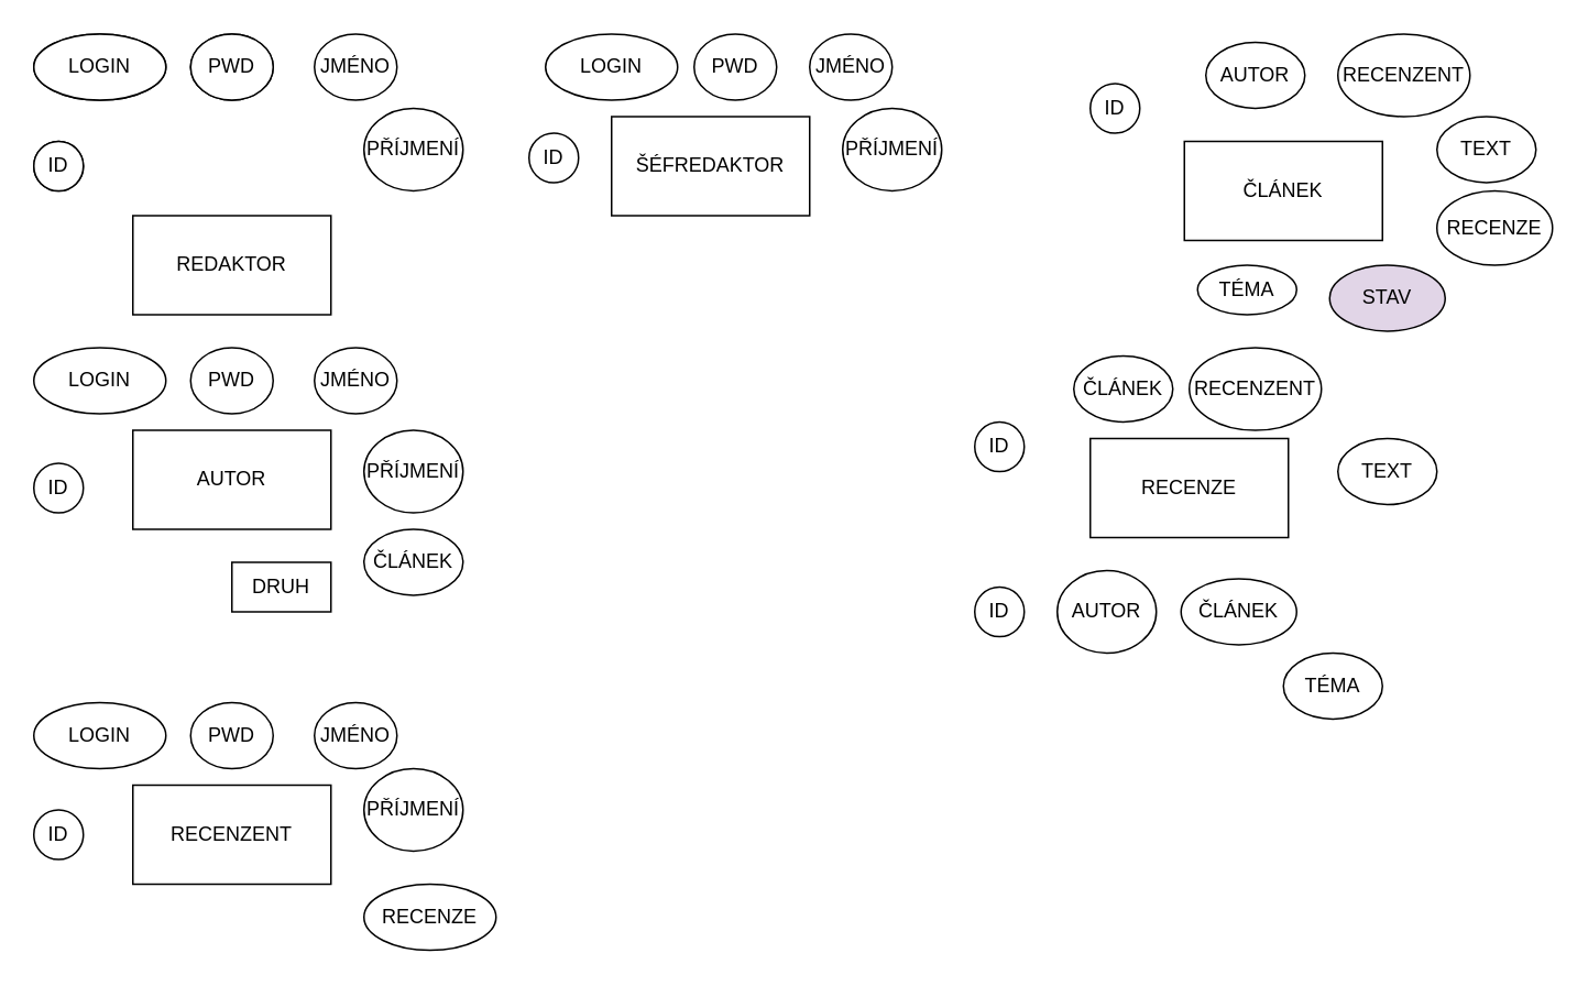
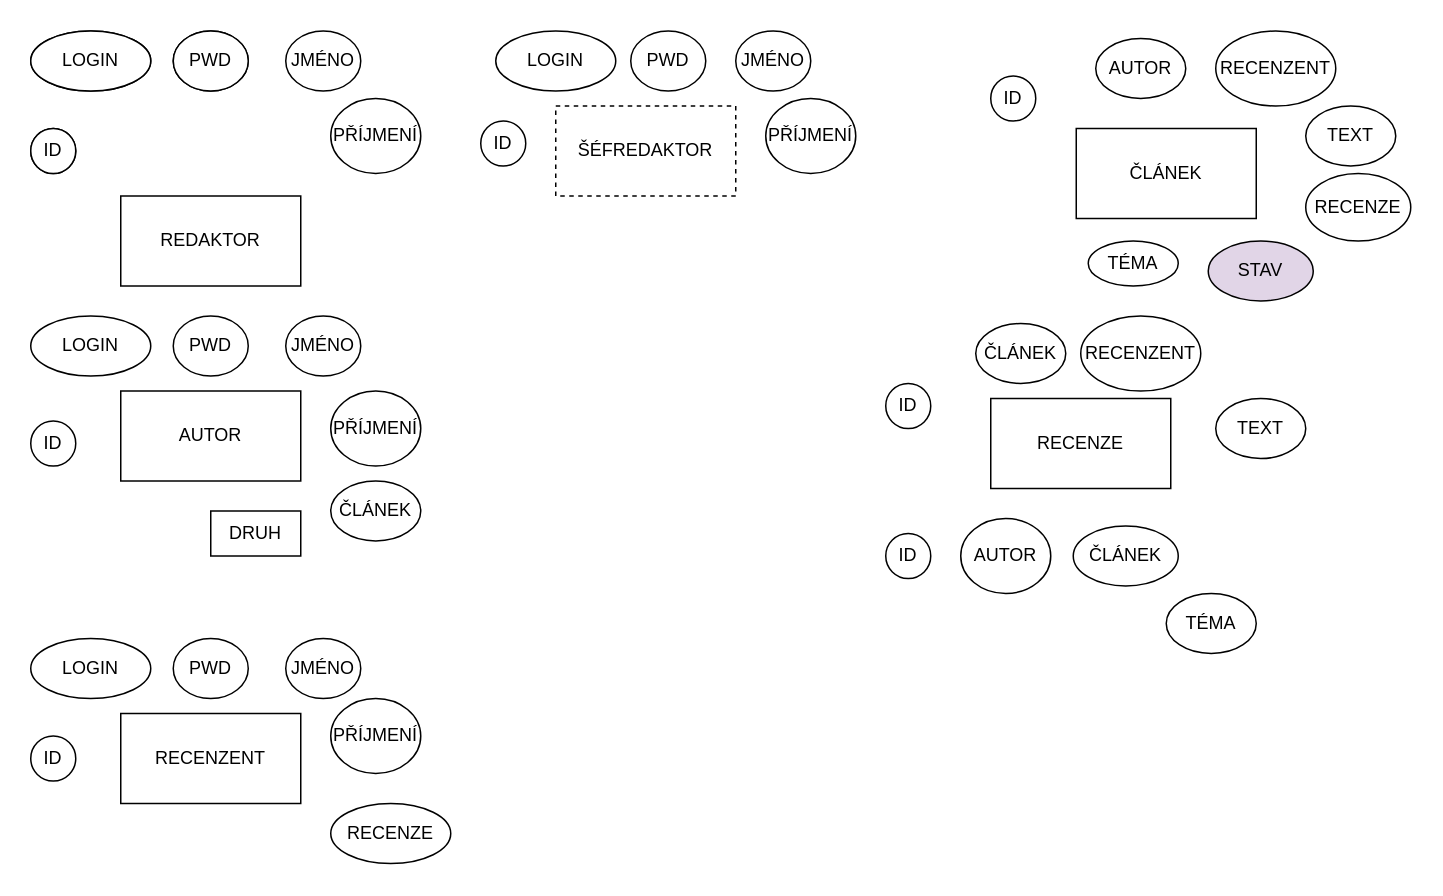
  <mxCell id="0" />
  <mxCell id="1" parent="0" />
  <mxCell id="2" value="REDAKTOR" style="rounded=0;whiteSpace=wrap;html=1;" parent="1" vertex="1"><mxGeometry x="80" y="130" width="120" height="60" as="geometry" /></mxCell>
  <mxCell id="3" value="&lt;div&gt;AUTOR&lt;/div&gt;" style="rounded=0;whiteSpace=wrap;html=1;" parent="1" vertex="1"><mxGeometry x="80" y="260" width="120" height="60" as="geometry" /></mxCell>
  <mxCell id="4" value="&lt;div&gt;RECENZENT&lt;/div&gt;" style="rounded=0;whiteSpace=wrap;html=1;" parent="1" vertex="1"><mxGeometry x="80" y="475" width="120" height="60" as="geometry" /></mxCell>
- <mxCell id="5" value="&lt;div&gt;ŠÉFREDAKTOR&lt;/div&gt;" style="rounded=0;whiteSpace=wrap;html=1;" parent="1" vertex="1"><mxGeometry x="370" y="70" width="120" height="60" as="geometry" /></mxCell>
+ <mxCell id="5" value="&lt;div&gt;ŠÉFREDAKTOR&lt;/div&gt;" style="rounded=0;whiteSpace=wrap;html=1;dashed=1;" parent="1" vertex="1"><mxGeometry x="370" y="70" width="120" height="60" as="geometry" /></mxCell>
  <mxCell id="6" value="ČLÁNEK" style="rounded=0;whiteSpace=wrap;html=1;" parent="1" vertex="1"><mxGeometry x="717" y="85" width="120" height="60" as="geometry" /></mxCell>
  <mxCell id="7" value="RECENZE" style="rounded=0;whiteSpace=wrap;html=1;" parent="1" vertex="1"><mxGeometry x="660" y="265" width="120" height="60" as="geometry" /></mxCell>
  <mxCell id="8" value="ID" style="ellipse;whiteSpace=wrap;html=1;" parent="1" vertex="1"><mxGeometry x="20" y="85" width="30" height="30" as="geometry" /></mxCell>
  <mxCell id="9" value="ID" style="ellipse;whiteSpace=wrap;html=1;" parent="1" vertex="1"><mxGeometry x="20" y="280" width="30" height="30" as="geometry" /></mxCell>
  <mxCell id="10" value="ID" style="ellipse;whiteSpace=wrap;html=1;" parent="1" vertex="1"><mxGeometry x="20" y="490" width="30" height="30" as="geometry" /></mxCell>
  <mxCell id="11" value="&lt;div&gt;LOGIN&lt;/div&gt;" style="ellipse;whiteSpace=wrap;html=1;" parent="1" vertex="1"><mxGeometry x="20" y="20" width="80" height="40" as="geometry" /></mxCell>
  <mxCell id="12" value="&lt;div&gt;LOGIN&lt;/div&gt;" style="ellipse;whiteSpace=wrap;html=1;" parent="1" vertex="1"><mxGeometry x="20" y="210" width="80" height="40" as="geometry" /></mxCell>
  <mxCell id="13" value="LOGIN" style="ellipse;whiteSpace=wrap;html=1;" parent="1" vertex="1"><mxGeometry x="20" y="425" width="80" height="40" as="geometry" /></mxCell>
  <mxCell id="14" value="PWD" style="ellipse;whiteSpace=wrap;html=1;" parent="1" vertex="1"><mxGeometry x="115" y="20" width="50" height="40" as="geometry" /></mxCell>
  <mxCell id="15" value="PWD" style="ellipse;whiteSpace=wrap;html=1;" parent="1" vertex="1"><mxGeometry x="115" y="210" width="50" height="40" as="geometry" /></mxCell>
  <mxCell id="16" value="PWD" style="ellipse;whiteSpace=wrap;html=1;" parent="1" vertex="1"><mxGeometry x="115" y="425" width="50" height="40" as="geometry" /></mxCell>
  <mxCell id="17" value="JMÉNO" style="ellipse;whiteSpace=wrap;html=1;" parent="1" vertex="1"><mxGeometry x="190" y="20" width="50" height="40" as="geometry" /></mxCell>
  <mxCell id="18" value="JMÉNO" style="ellipse;whiteSpace=wrap;html=1;" parent="1" vertex="1"><mxGeometry x="190" y="210" width="50" height="40" as="geometry" /></mxCell>
  <mxCell id="19" value="JMÉNO" style="ellipse;whiteSpace=wrap;html=1;" parent="1" vertex="1"><mxGeometry x="190" y="425" width="50" height="40" as="geometry" /></mxCell>
  <mxCell id="20" value="PŘÍJMENÍ" style="ellipse;whiteSpace=wrap;html=1;" parent="1" vertex="1"><mxGeometry x="220" y="65" width="60" height="50" as="geometry" /></mxCell>
  <mxCell id="21" value="PŘÍJMENÍ" style="ellipse;whiteSpace=wrap;html=1;" parent="1" vertex="1"><mxGeometry x="220" y="260" width="60" height="50" as="geometry" /></mxCell>
  <mxCell id="22" value="PŘÍJMENÍ" style="ellipse;whiteSpace=wrap;html=1;" parent="1" vertex="1"><mxGeometry x="220" y="465" width="60" height="50" as="geometry" /></mxCell>
  <mxCell id="23" value="&lt;div&gt;LOGIN&lt;/div&gt;" style="ellipse;whiteSpace=wrap;html=1;" parent="1" vertex="1"><mxGeometry x="20" y="20" width="80" height="40" as="geometry" /></mxCell>
  <mxCell id="24" value="ID" style="ellipse;whiteSpace=wrap;html=1;" parent="1" vertex="1"><mxGeometry x="20" y="85" width="30" height="30" as="geometry" /></mxCell>
  <mxCell id="25" value="PWD" style="ellipse;whiteSpace=wrap;html=1;" parent="1" vertex="1"><mxGeometry x="115" y="20" width="50" height="40" as="geometry" /></mxCell>
  <mxCell id="26" value="PŘÍJMENÍ" style="ellipse;whiteSpace=wrap;html=1;" parent="1" vertex="1"><mxGeometry x="510" y="65" width="60" height="50" as="geometry" /></mxCell>
  <mxCell id="27" value="&lt;div&gt;LOGIN&lt;/div&gt;" style="ellipse;whiteSpace=wrap;html=1;" parent="1" vertex="1"><mxGeometry x="330" y="20" width="80" height="40" as="geometry" /></mxCell>
  <mxCell id="28" value="ID" style="ellipse;whiteSpace=wrap;html=1;" parent="1" vertex="1"><mxGeometry x="320" y="80" width="30" height="30" as="geometry" /></mxCell>
  <mxCell id="29" value="PWD" style="ellipse;whiteSpace=wrap;html=1;" parent="1" vertex="1"><mxGeometry x="420" y="20" width="50" height="40" as="geometry" /></mxCell>
  <mxCell id="30" value="JMÉNO" style="ellipse;whiteSpace=wrap;html=1;" parent="1" vertex="1"><mxGeometry x="490" y="20" width="50" height="40" as="geometry" /></mxCell>
  <mxCell id="31" value="ČLÁNEK" style="ellipse;whiteSpace=wrap;html=1;" parent="1" vertex="1"><mxGeometry x="220" y="320" width="60" height="40" as="geometry" /></mxCell>
  <mxCell id="32" value="RECENZE" style="ellipse;whiteSpace=wrap;html=1;" parent="1" vertex="1"><mxGeometry x="220" y="535" width="80" height="40" as="geometry" /></mxCell>
  <mxCell id="33" value="ID" style="ellipse;whiteSpace=wrap;html=1;" parent="1" vertex="1"><mxGeometry x="660" y="50" width="30" height="30" as="geometry" /></mxCell>
  <mxCell id="34" value="ID" style="ellipse;whiteSpace=wrap;html=1;" parent="1" vertex="1"><mxGeometry x="590" y="255" width="30" height="30" as="geometry" /></mxCell>
  <mxCell id="35" value="ID" style="ellipse;whiteSpace=wrap;html=1;" parent="1" vertex="1"><mxGeometry x="590" y="355" width="30" height="30" as="geometry" /></mxCell>
  <mxCell id="36" value="AUTOR" style="ellipse;whiteSpace=wrap;html=1;" parent="1" vertex="1"><mxGeometry x="730" y="25" width="60" height="40" as="geometry" /></mxCell>
  <mxCell id="37" value="RECENZENT" style="ellipse;whiteSpace=wrap;html=1;" parent="1" vertex="1"><mxGeometry x="810" y="20" width="80" height="50" as="geometry" /></mxCell>
  <mxCell id="38" value="TEXT" style="ellipse;whiteSpace=wrap;html=1;" parent="1" vertex="1"><mxGeometry x="810" y="265" width="60" height="40" as="geometry" /></mxCell>
  <mxCell id="39" value="TEXT" style="ellipse;whiteSpace=wrap;html=1;" parent="1" vertex="1"><mxGeometry x="870" y="70" width="60" height="40" as="geometry" /></mxCell>
  <mxCell id="40" value="ČLÁNEK" style="ellipse;whiteSpace=wrap;html=1;" parent="1" vertex="1"><mxGeometry x="650" y="215" width="60" height="40" as="geometry" /></mxCell>
  <mxCell id="41" value="RECENZENT" style="ellipse;whiteSpace=wrap;html=1;" parent="1" vertex="1"><mxGeometry x="720" y="210" width="80" height="50" as="geometry" /></mxCell>
  <mxCell id="42" value="RECENZE" style="ellipse;whiteSpace=wrap;html=1;" parent="1" vertex="1"><mxGeometry x="870" y="115" width="70" height="45" as="geometry" /></mxCell>
  <mxCell id="43" value="AUTOR" style="ellipse;whiteSpace=wrap;html=1;" parent="1" vertex="1"><mxGeometry x="640" y="345" width="60" height="50" as="geometry" /></mxCell>
  <mxCell id="44" value="ČLÁNEK" style="ellipse;whiteSpace=wrap;html=1;" parent="1" vertex="1"><mxGeometry x="715" y="350" width="70" height="40" as="geometry" /></mxCell>
  <mxCell id="45" value="TÉMA" style="ellipse;whiteSpace=wrap;html=1;" vertex="1" parent="1"><mxGeometry x="777" y="395" width="60" height="40" as="geometry" /></mxCell>
  <mxCell id="46" value="STAV" style="ellipse;whiteSpace=wrap;html=1;fillColor=#e1d5e7;" vertex="1" parent="1"><mxGeometry x="805" y="160" width="70" height="40" as="geometry" /></mxCell>
  <mxCell id="47" value="DRUH" style="whiteSpace=wrap;html=1;rounded=0;" vertex="1" parent="1"><mxGeometry x="140" y="340" width="60" height="30" as="geometry" /></mxCell>
  <mxCell id="48" value="TÉMA" style="ellipse;whiteSpace=wrap;html=1;" vertex="1" parent="1"><mxGeometry x="725" y="160" width="60" height="30" as="geometry" /></mxCell>
